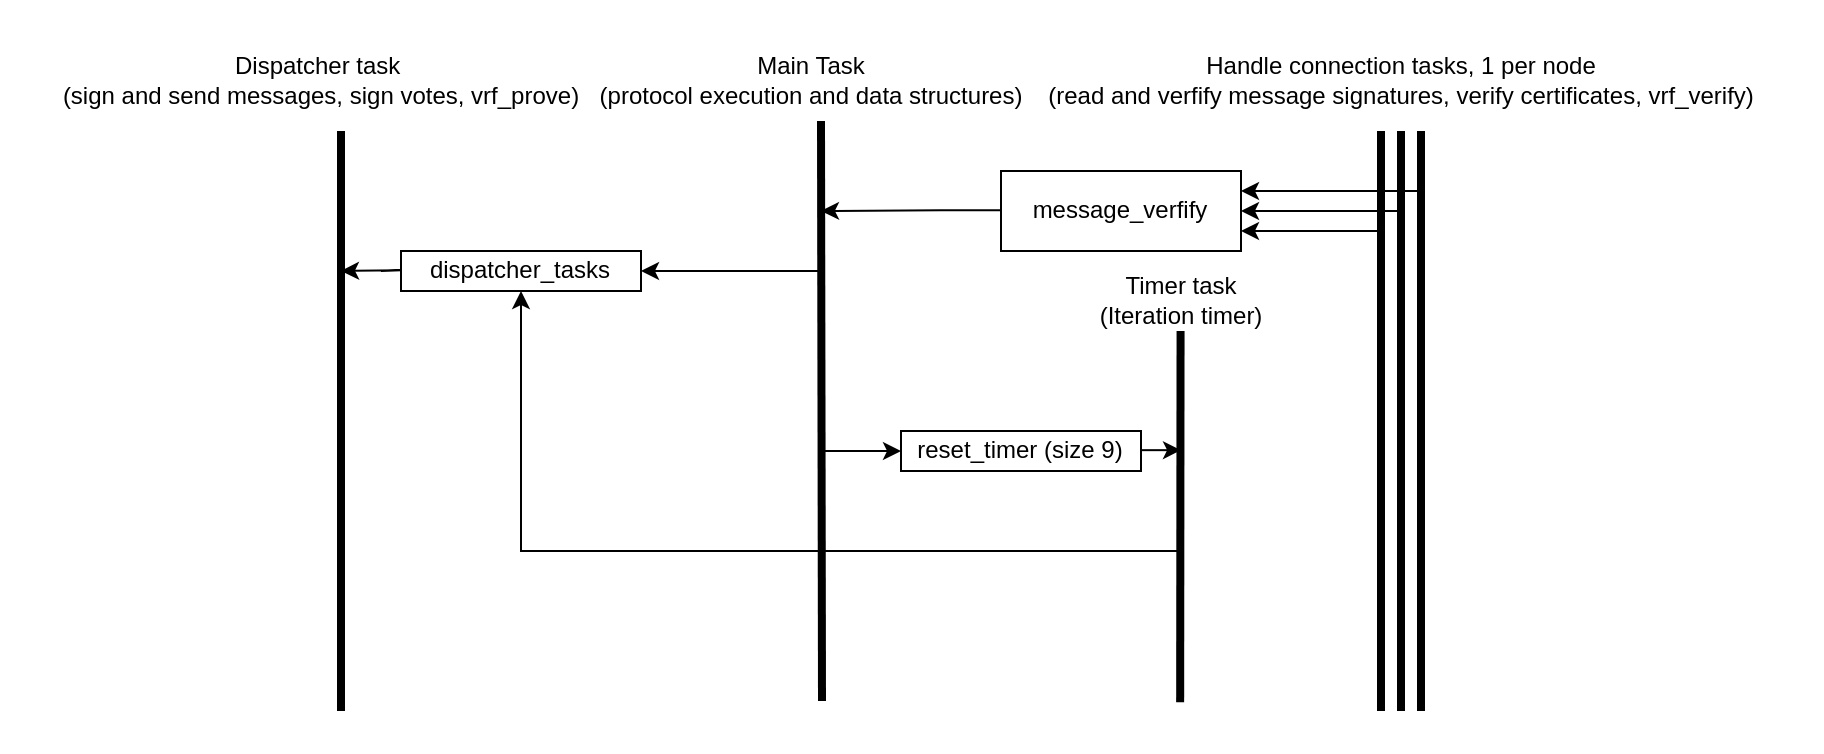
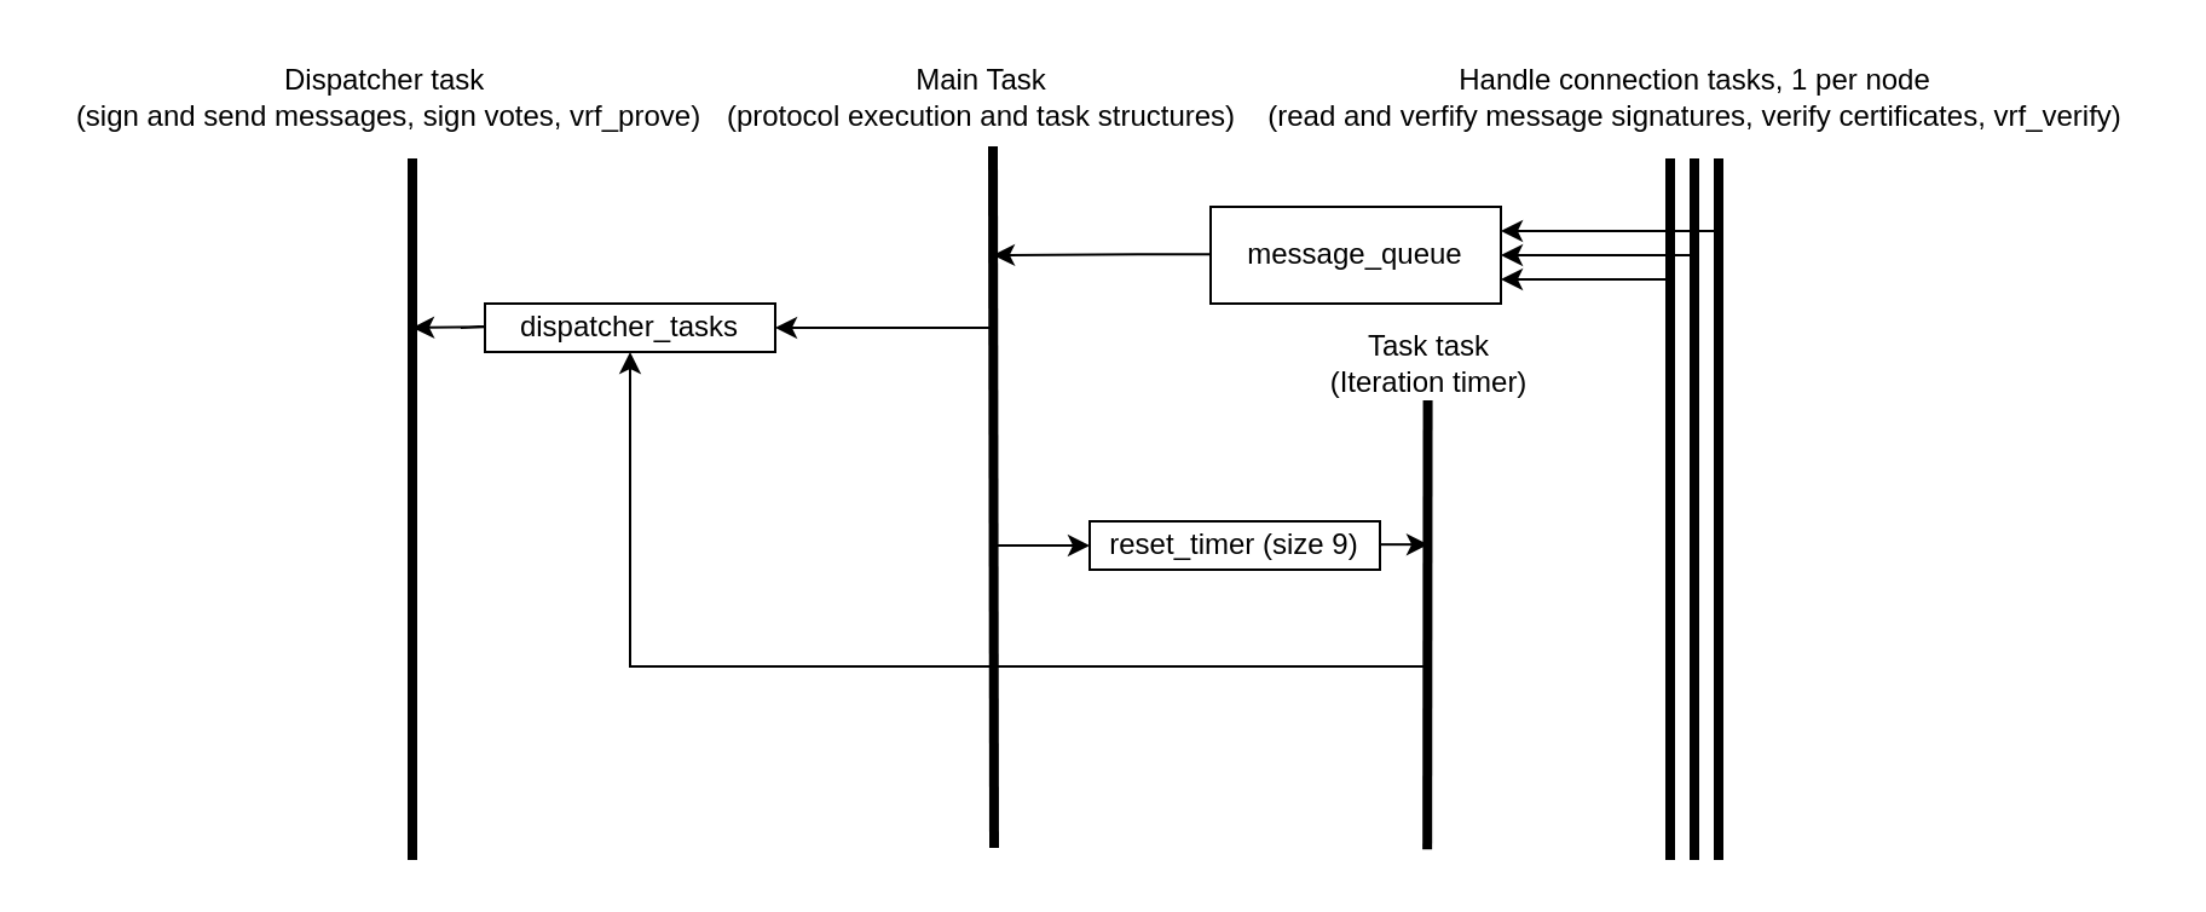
  <mxCell id="0" />
  <mxCell id="1" parent="0" />
  <mxCell id="2" value="" style="endArrow=none;html=1;rounded=0;strokeWidth=4;" edge="1" parent="1"><mxGeometry width="50" height="50" relative="1" as="geometry"><mxPoint x="410.5" y="350" as="sourcePoint" /><mxPoint x="410" y="60" as="targetPoint" /></mxGeometry></mxCell>
- <mxCell id="3" value="Main Task&lt;div&gt;(protocol execution and data structures)&lt;/div&gt;" style="text;html=1;align=center;verticalAlign=middle;resizable=0;points=[];autosize=1;strokeColor=none;fillColor=none;" vertex="1" parent="1"><mxGeometry x="290" y="20" width="230" height="40" as="geometry" /></mxCell>
+ <mxCell id="3" value="Main Task&lt;div&gt;(protocol execution and task structures)&lt;/div&gt;" style="text;html=1;align=center;verticalAlign=middle;resizable=0;points=[];autosize=1;strokeColor=none;fillColor=none;" vertex="1" parent="1"><mxGeometry x="290" y="20" width="230" height="40" as="geometry" /></mxCell>
  <mxCell id="4" value="" style="endArrow=none;html=1;rounded=0;strokeWidth=4;" edge="1" parent="1"><mxGeometry width="50" height="50" relative="1" as="geometry"><mxPoint x="170" y="355" as="sourcePoint" /><mxPoint x="170" y="65" as="targetPoint" /></mxGeometry></mxCell>
  <mxCell id="5" value="" style="endArrow=none;html=1;rounded=0;strokeWidth=4;entryX=0.515;entryY=1.144;entryDx=0;entryDy=0;entryPerimeter=0;" edge="1" parent="1"><mxGeometry width="50" height="50" relative="1" as="geometry"><mxPoint x="589.58" y="350.68" as="sourcePoint" /><mxPoint x="589.78" y="165" as="targetPoint" /></mxGeometry></mxCell>
  <mxCell id="6" value="Dispatcher task&amp;nbsp;&lt;div&gt;(sign and send messages, sign votes, vrf_prove)&lt;/div&gt;" style="text;html=1;align=center;verticalAlign=middle;resizable=0;points=[];autosize=1;strokeColor=none;fillColor=none;" vertex="1" parent="1"><mxGeometry x="20" y="20" width="280" height="40" as="geometry" /></mxCell>
- <mxCell id="7" value="Timer task&lt;div&gt;(Iteration timer)&lt;/div&gt;" style="text;html=1;align=center;verticalAlign=middle;resizable=0;points=[];autosize=1;strokeColor=none;fillColor=none;" vertex="1" parent="1"><mxGeometry x="540" y="130" width="100" height="40" as="geometry" /></mxCell>
- <mxCell id="8" value="message_verfify" style="rounded=0;whiteSpace=wrap;html=1;" vertex="1" parent="1"><mxGeometry x="500" y="85" width="120" height="40" as="geometry" /></mxCell>
+ <mxCell id="7" value="Task task&lt;div&gt;(Iteration timer)&lt;/div&gt;" style="text;html=1;align=center;verticalAlign=middle;resizable=0;points=[];autosize=1;strokeColor=none;fillColor=none;" vertex="1" parent="1"><mxGeometry x="540" y="130" width="100" height="40" as="geometry" /></mxCell>
+ <mxCell id="8" value="message_queue" style="rounded=0;whiteSpace=wrap;html=1;" vertex="1" parent="1"><mxGeometry x="500" y="85" width="120" height="40" as="geometry" /></mxCell>
  <mxCell id="9" value="dispatcher_tasks" style="rounded=0;whiteSpace=wrap;html=1;" vertex="1" parent="1"><mxGeometry x="200" y="125" width="120" height="20" as="geometry" /></mxCell>
  <mxCell id="10" value="reset_timer (size 9)" style="rounded=0;whiteSpace=wrap;html=1;" vertex="1" parent="1"><mxGeometry x="450" y="215" width="120" height="20" as="geometry" /></mxCell>
  <mxCell id="11" value="" style="endArrow=none;html=1;rounded=0;strokeWidth=4;" edge="1" parent="1"><mxGeometry width="50" height="50" relative="1" as="geometry"><mxPoint x="690" y="355" as="sourcePoint" /><mxPoint x="690" y="65" as="targetPoint" /></mxGeometry></mxCell>
  <mxCell id="12" value="" style="endArrow=none;html=1;rounded=0;strokeWidth=4;" edge="1" parent="1"><mxGeometry width="50" height="50" relative="1" as="geometry"><mxPoint x="700" y="355" as="sourcePoint" /><mxPoint x="700" y="65" as="targetPoint" /></mxGeometry></mxCell>
  <mxCell id="13" value="" style="endArrow=none;html=1;rounded=0;strokeWidth=4;" edge="1" parent="1"><mxGeometry width="50" height="50" relative="1" as="geometry"><mxPoint x="710" y="355" as="sourcePoint" /><mxPoint x="710" y="65" as="targetPoint" /></mxGeometry></mxCell>
  <mxCell id="14" value="Handle connection tasks, 1 per node&lt;div&gt;(read and verfify message signatures, verify certificates, vrf_verify)&lt;/div&gt;" style="text;html=1;align=center;verticalAlign=middle;resizable=0;points=[];autosize=1;strokeColor=none;fillColor=none;" vertex="1" parent="1"><mxGeometry x="510" y="20" width="380" height="40" as="geometry" /></mxCell>
  <mxCell id="15" value="" style="endArrow=classic;html=1;rounded=0;entryX=1;entryY=0.75;entryDx=0;entryDy=0;" edge="1" parent="1" target="8"><mxGeometry width="50" height="50" relative="1" as="geometry"><mxPoint x="690" y="115" as="sourcePoint" /><mxPoint x="770" y="275" as="targetPoint" /><Array as="points"><mxPoint x="660" y="115" /></Array></mxGeometry></mxCell>
  <mxCell id="16" value="" style="endArrow=classic;html=1;rounded=0;entryX=1;entryY=0.5;entryDx=0;entryDy=0;" edge="1" parent="1" target="8"><mxGeometry width="50" height="50" relative="1" as="geometry"><mxPoint x="700" y="105" as="sourcePoint" /><mxPoint x="630" y="105" as="targetPoint" /><Array as="points"><mxPoint x="670" y="105" /></Array></mxGeometry></mxCell>
  <mxCell id="17" value="" style="endArrow=classic;html=1;rounded=0;entryX=1;entryY=0.25;entryDx=0;entryDy=0;" edge="1" parent="1" target="8"><mxGeometry width="50" height="50" relative="1" as="geometry"><mxPoint x="710" y="95" as="sourcePoint" /><mxPoint x="640" y="95" as="targetPoint" /><Array as="points"><mxPoint x="680" y="95" /></Array></mxGeometry></mxCell>
  <mxCell id="18" value="" style="endArrow=classic;html=1;rounded=0;" edge="1" parent="1"><mxGeometry width="50" height="50" relative="1" as="geometry"><mxPoint x="500" y="104.58" as="sourcePoint" /><mxPoint x="410" y="105" as="targetPoint" /><Array as="points"><mxPoint x="470" y="104.58" /></Array></mxGeometry></mxCell>
  <mxCell id="19" value="" style="endArrow=classic;html=1;rounded=0;entryX=1;entryY=0.5;entryDx=0;entryDy=0;" edge="1" parent="1" target="9"><mxGeometry width="50" height="50" relative="1" as="geometry"><mxPoint x="410" y="135" as="sourcePoint" /><mxPoint x="360" y="134.58" as="targetPoint" /><Array as="points" /></mxGeometry></mxCell>
  <mxCell id="20" value="" style="endArrow=classic;html=1;rounded=0;" edge="1" parent="1"><mxGeometry width="50" height="50" relative="1" as="geometry"><mxPoint x="190" y="135" as="sourcePoint" /><mxPoint x="170" y="135" as="targetPoint" /><Array as="points"><mxPoint x="200" y="134.58" /></Array></mxGeometry></mxCell>
  <mxCell id="21" value="" style="endArrow=classic;html=1;rounded=0;entryX=0;entryY=0.5;entryDx=0;entryDy=0;" edge="1" parent="1" target="10"><mxGeometry width="50" height="50" relative="1" as="geometry"><mxPoint x="410" y="225" as="sourcePoint" /><mxPoint x="500" y="185" as="targetPoint" /><Array as="points" /></mxGeometry></mxCell>
  <mxCell id="22" value="" style="endArrow=classic;html=1;rounded=0;entryX=0;entryY=0.5;entryDx=0;entryDy=0;" edge="1" parent="1"><mxGeometry width="50" height="50" relative="1" as="geometry"><mxPoint x="570" y="224.58" as="sourcePoint" /><mxPoint x="590" y="224.58" as="targetPoint" /><Array as="points" /></mxGeometry></mxCell>
  <mxCell id="23" value="" style="endArrow=classic;html=1;rounded=0;entryX=0.5;entryY=1;entryDx=0;entryDy=0;" edge="1" parent="1" target="9"><mxGeometry width="50" height="50" relative="1" as="geometry"><mxPoint x="590" y="275" as="sourcePoint" /><mxPoint x="440" y="285" as="targetPoint" /><Array as="points"><mxPoint x="260" y="275" /></Array></mxGeometry></mxCell>
